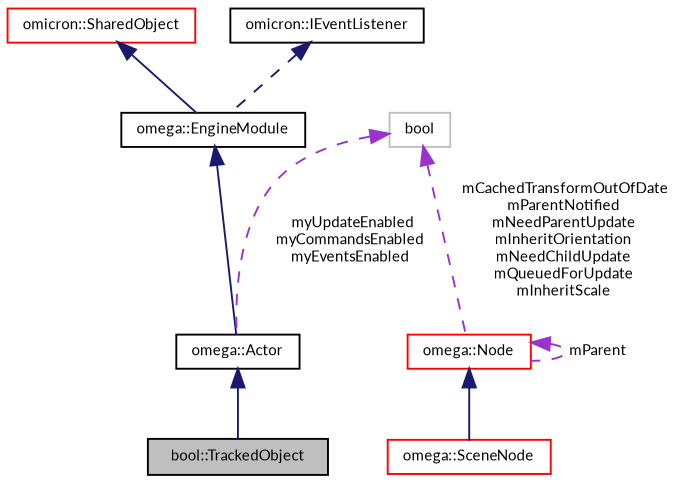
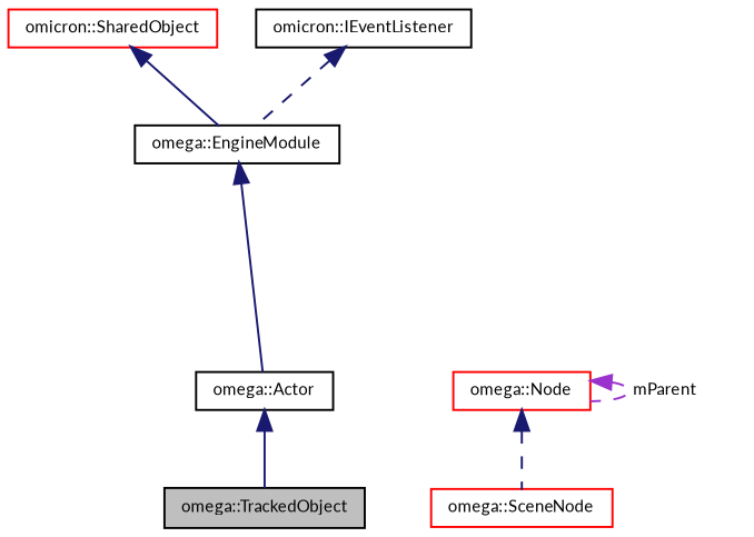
  digraph {
    fontname=Lato
    node [color=black fontname=Lato fontsize=8 shape=record]
    edge [color=midnightblue dir=back fontname=Lato fontsize=8 labelfontname="FreeSans.ttf" labelfontsize=8 style=solid]
-   n1 [fillcolor=grey75 fontcolor=black height=0.2 label="bool::TrackedObject" style=filled width=0.4]
+   n1 [fillcolor=grey75 fontcolor=black height=0.2 label="omega::TrackedObject" style=filled width=0.4]
    n2 [height=0.2 label="omega::Actor" width=0.4]
    n3 [height=0.2 label="omega::EngineModule" width=0.4]
    n4 [color=red height=0.2 label="omicron::SharedObject" width=0.4]
    n5 [height=0.2 label="omicron::IEventListener" width=0.4]
    n6 [color=red height=0.2 label="omega::SceneNode" width=0.4]
    n7 [color=red height=0.2 label="omega::Node" width=0.4]
-   n8 [color=grey75 height=0.2 label=bool width=0.4]
    n2 -> n1
    n3 -> n2
    n4 -> n3
    n5 -> n3 [style=dashed]
-   n7 -> n6
+   n7 -> n6 [style=dashed]
    n7 -> n7 [color=darkorchid3 label=" mParent" style=dashed]
-   n8 -> n2 [color=darkorchid3 label=" myUpdateEnabled\nmyCommandsEnabled\nmyEventsEnabled" style=dashed]
-   n8 -> n7 [color=darkorchid3 label=" mCachedTransformOutOfDate\nmParentNotified\nmNeedParentUpdate\nmInheritOrientation\nmNeedChildUpdate\nmQueuedForUpdate\nmInheritScale" style=dashed]
  }
